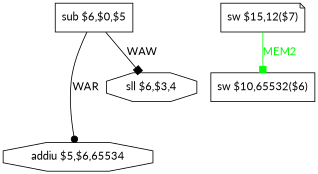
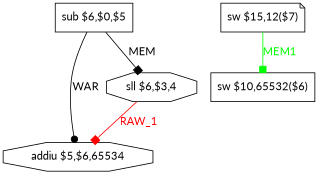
  digraph {
    fontname=Lato
    node [fontname=Lato shape=box]
    edge [arrowhead=box fontname=Lato]
    n1 [label="sub $6,$0,$5"]
    n2 [label="addiu $5,$6,65534" shape=octagon]
    n3 [label="sll $6,$3,4" shape=octagon]
    n4 [label="sw $10,65532($6)"]
    n5 [label="sw $15,12($7)" shape=note]
    n1 -> n2 [arrowhead=dot label=WAR]
-   n1 -> n3 [label=WAW]
-   n5 -> n4 [color=green fontcolor=green label=MEM2]
+   n1 -> n3 [label=MEM]
+   n3 -> n2 [color=red fontcolor=red label=RAW_1]
+   n5 -> n4 [color=green fontcolor=green label=MEM1]
  }
